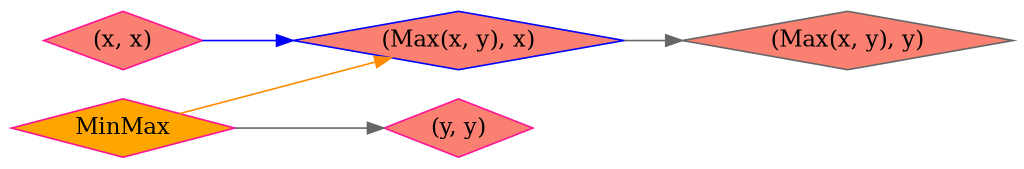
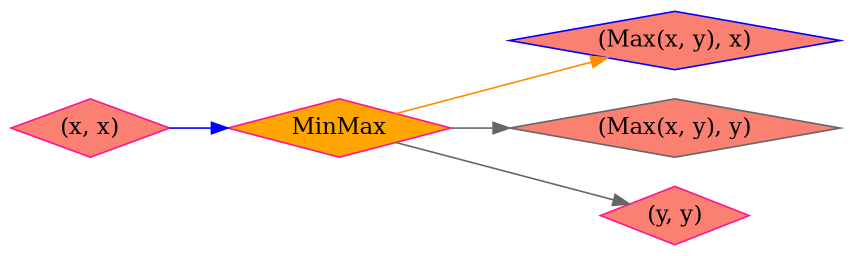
  digraph {
    rankdir=LR
    node [color=deeppink fillcolor=salmon shape=diamond style=filled]
    edge [color=gray40]
    MinMax [fillcolor=orange]
    n2 [color=blue label="(Max(x, y), x)"]
    "(Max(x, y), y)" [color=gray40]
    "(y, y)"
    "(x, x)"
    MinMax -> n2 [color=darkorange]
-   n2 -> "(Max(x, y), y)"
+   MinMax -> "(Max(x, y), y)"
    MinMax -> "(y, y)"
-   "(x, x)" -> n2 [color=blue]
+   "(x, x)" -> MinMax [color=blue]
  }
